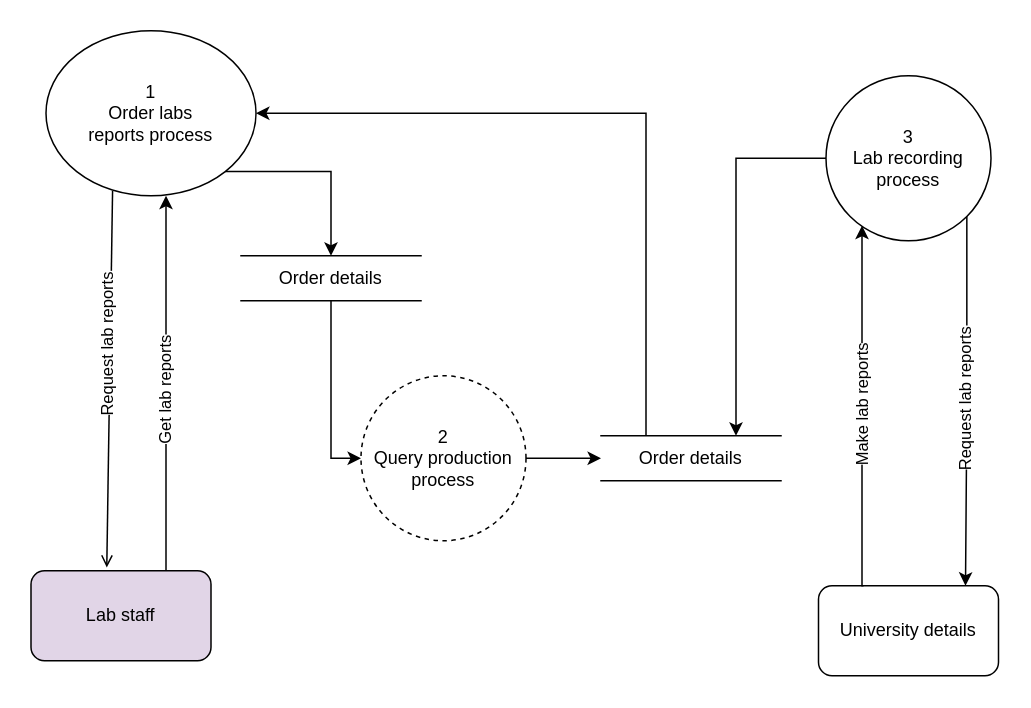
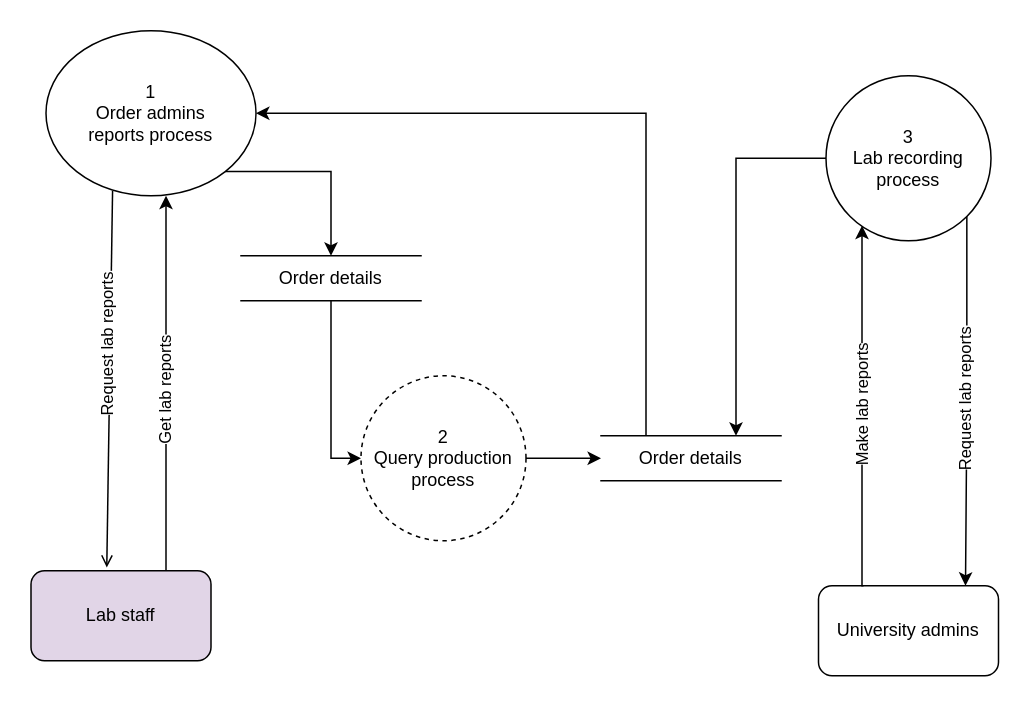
  <mxCell id="0" />
  <mxCell id="1" parent="0" />
  <mxCell id="2" style="edgeStyle=orthogonalEdgeStyle;rounded=0;orthogonalLoop=1;jettySize=auto;html=1;exitX=1;exitY=0.5;exitDx=0;exitDy=0;entryX=0;entryY=0.5;entryDx=0;entryDy=0;" parent="1" source="3" target="16" edge="1"><mxGeometry relative="1" as="geometry" /></mxCell>
  <mxCell id="3" value="2&lt;br&gt;Query production process" style="ellipse;whiteSpace=wrap;html=1;dashed=1;" parent="1" vertex="1"><mxGeometry x="240" y="250" width="110" height="110" as="geometry" /></mxCell>
  <mxCell id="4" style="edgeStyle=orthogonalEdgeStyle;rounded=0;orthogonalLoop=1;jettySize=auto;html=1;exitX=1;exitY=1;exitDx=0;exitDy=0;entryX=0.5;entryY=0;entryDx=0;entryDy=0;" parent="1" source="5" target="14" edge="1"><mxGeometry relative="1" as="geometry"><Array as="points"><mxPoint x="220" y="114" /></Array></mxGeometry></mxCell>
- <mxCell id="5" value="1&lt;br&gt;Order labs&lt;br&gt;reports process" style="ellipse;whiteSpace=wrap;html=1;" parent="1" vertex="1"><mxGeometry x="30" y="20" width="140" height="110" as="geometry" /></mxCell>
+ <mxCell id="5" value="1&lt;br&gt;Order admins&lt;br&gt;reports process" style="ellipse;whiteSpace=wrap;html=1;" parent="1" vertex="1"><mxGeometry x="30" y="20" width="140" height="110" as="geometry" /></mxCell>
  <mxCell id="6" style="edgeStyle=orthogonalEdgeStyle;rounded=0;orthogonalLoop=1;jettySize=auto;html=1;exitX=0;exitY=0.5;exitDx=0;exitDy=0;entryX=0.75;entryY=0;entryDx=0;entryDy=0;" parent="1" source="7" target="16" edge="1"><mxGeometry relative="1" as="geometry" /></mxCell>
  <mxCell id="7" value="3&lt;br&gt;Lab recording process" style="ellipse;whiteSpace=wrap;html=1;" parent="1" vertex="1"><mxGeometry x="550" y="50" width="110" height="110" as="geometry" /></mxCell>
- <mxCell id="8" value="University details" style="rounded=1;whiteSpace=wrap;html=1;" parent="1" vertex="1"><mxGeometry x="545" y="390" width="120" height="60" as="geometry" /></mxCell>
+ <mxCell id="8" value="University admins" style="rounded=1;whiteSpace=wrap;html=1;" parent="1" vertex="1"><mxGeometry x="545" y="390" width="120" height="60" as="geometry" /></mxCell>
  <mxCell id="9" value="Lab staff" style="rounded=1;whiteSpace=wrap;html=1;fillColor=#e1d5e7;" parent="1" vertex="1"><mxGeometry x="20" y="380" width="120" height="60" as="geometry" /></mxCell>
  <mxCell id="10" value="" style="edgeStyle=none;orthogonalLoop=1;jettySize=auto;html=1;rounded=0;exitX=0.317;exitY=0.971;exitDx=0;exitDy=0;exitPerimeter=0;entryX=0.421;entryY=-0.036;entryDx=0;entryDy=0;entryPerimeter=0;endArrow=open;" parent="1" source="5" target="9" edge="1"><mxGeometry width="100" relative="1" as="geometry"><mxPoint x="20" y="200" as="sourcePoint" /><mxPoint x="120" y="200" as="targetPoint" /><Array as="points" /></mxGeometry></mxCell>
  <mxCell id="11" value="Request lab reports" style="edgeLabel;html=1;align=center;verticalAlign=middle;resizable=0;points=[];rotation=-90;" parent="10" vertex="1" connectable="0"><mxGeometry x="-0.181" y="-2" relative="1" as="geometry"><mxPoint as="offset" /></mxGeometry></mxCell>
  <mxCell id="12" value="" style="edgeStyle=none;orthogonalLoop=1;jettySize=auto;html=1;rounded=0;entryX=0.389;entryY=0;entryDx=0;entryDy=0;entryPerimeter=0;" parent="1" edge="1"><mxGeometry width="100" relative="1" as="geometry"><mxPoint x="110" y="380" as="sourcePoint" /><mxPoint x="110" y="130" as="targetPoint" /><Array as="points" /></mxGeometry></mxCell>
  <mxCell id="13" style="edgeStyle=orthogonalEdgeStyle;rounded=0;orthogonalLoop=1;jettySize=auto;html=1;exitX=0.5;exitY=1;exitDx=0;exitDy=0;entryX=0;entryY=0.5;entryDx=0;entryDy=0;" parent="1" source="14" target="3" edge="1"><mxGeometry relative="1" as="geometry" /></mxCell>
  <mxCell id="14" value="Order details" style="shape=partialRectangle;whiteSpace=wrap;html=1;left=0;right=0;fillColor=none;" parent="1" vertex="1"><mxGeometry x="160" y="170" width="120" height="30" as="geometry" /></mxCell>
  <mxCell id="15" style="edgeStyle=orthogonalEdgeStyle;rounded=0;orthogonalLoop=1;jettySize=auto;html=1;exitX=0.25;exitY=0;exitDx=0;exitDy=0;entryX=1;entryY=0.5;entryDx=0;entryDy=0;" parent="1" source="16" target="5" edge="1"><mxGeometry relative="1" as="geometry" /></mxCell>
  <mxCell id="16" value="Order details" style="shape=partialRectangle;whiteSpace=wrap;html=1;left=0;right=0;fillColor=none;" parent="1" vertex="1"><mxGeometry x="400" y="290" width="120" height="30" as="geometry" /></mxCell>
  <mxCell id="17" style="edgeStyle=orthogonalEdgeStyle;rounded=0;orthogonalLoop=1;jettySize=auto;html=1;exitX=0.25;exitY=0;exitDx=0;exitDy=0;" parent="1" source="8" edge="1"><mxGeometry relative="1" as="geometry"><mxPoint x="574" y="150" as="targetPoint" /><Array as="points"><mxPoint x="574" y="390" /></Array></mxGeometry></mxCell>
  <mxCell id="18" style="edgeStyle=orthogonalEdgeStyle;rounded=0;orthogonalLoop=1;jettySize=auto;html=1;exitX=1;exitY=1;exitDx=0;exitDy=0;" parent="1" source="7" edge="1"><mxGeometry relative="1" as="geometry"><mxPoint x="643" y="390" as="targetPoint" /></mxGeometry></mxCell>
  <mxCell id="19" value="Get lab reports" style="edgeLabel;html=1;align=center;verticalAlign=middle;resizable=0;points=[];rotation=-90;" parent="1" vertex="1" connectable="0"><mxGeometry x="109.997" y="259.997" as="geometry" /></mxCell>
  <mxCell id="20" value="Make lab reports" style="edgeLabel;html=1;align=center;verticalAlign=middle;resizable=0;points=[];rotation=-90;" parent="1" vertex="1" connectable="0"><mxGeometry x="573.997" y="269.767" as="geometry" /></mxCell>
  <mxCell id="21" value="Request lab reports" style="edgeLabel;html=1;align=center;verticalAlign=middle;resizable=0;points=[];rotation=-90;" parent="1" vertex="1" connectable="0"><mxGeometry x="642.997" y="265.997" as="geometry" /></mxCell>
